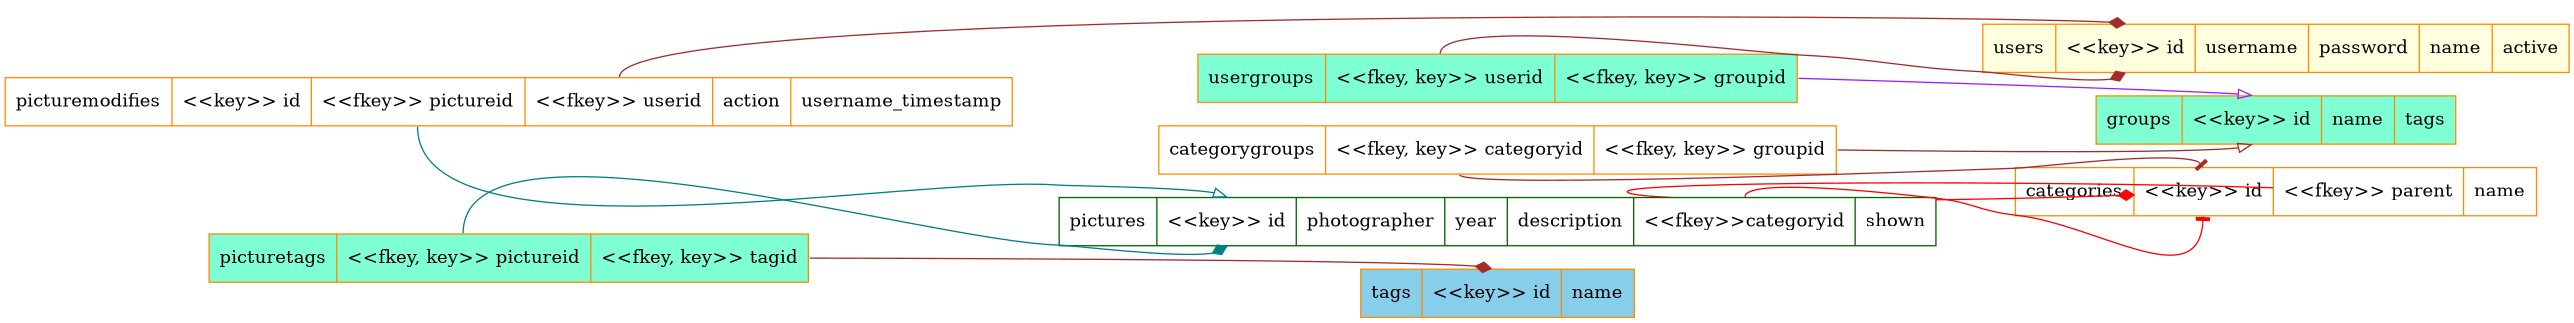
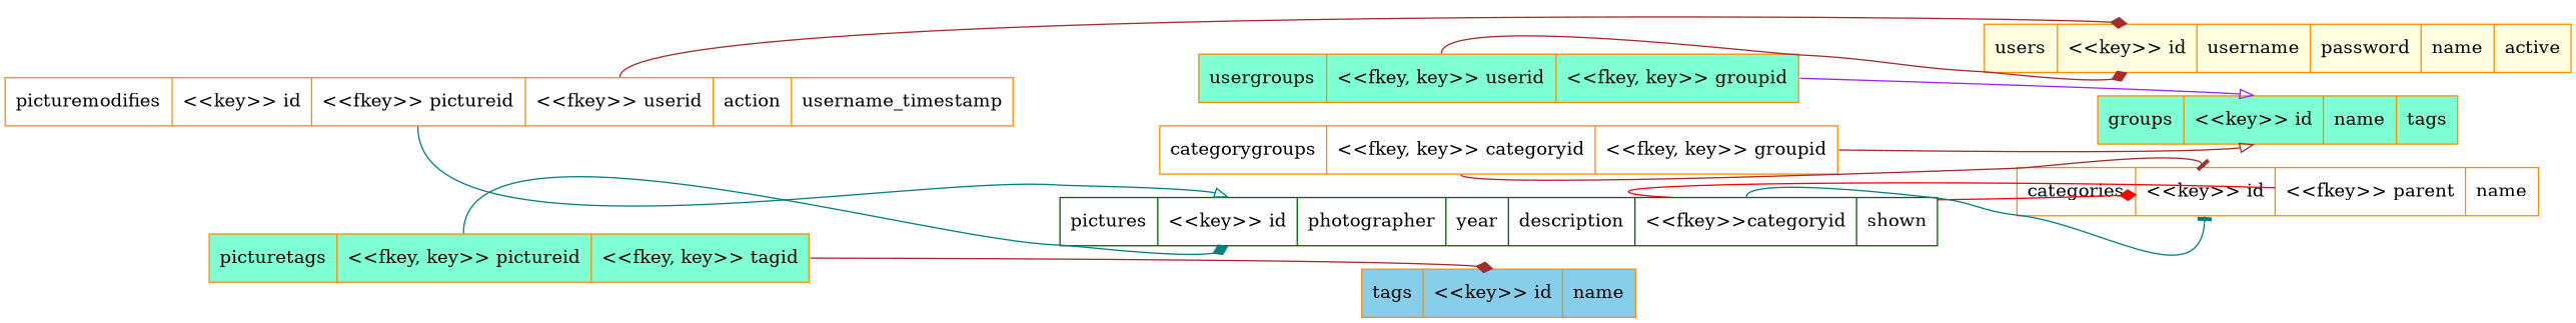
  strict digraph {
    rankdir=LR
    node [color=darkorange fillcolor=white shape=record style=filled]
    edge [arrowhead=diamond color=brown headport=pkey tailport=pkey1]
    n1 [fillcolor=lightyellow label="{users|<pkey> \<\<key\>\> id\l|username\l|password\l|name\l|active\l}"]
    n2 [fillcolor=aquamarine label="{groups|<pkey> \<\<key\>\> id\l|name\l|tags\l}"]
    n3 [fillcolor=aquamarine label="{usergroups|<pkey1> \<\<fkey, key\>\> userid\l|<pkey2> \<\<fkey, key\>\> groupid\l}"]
    n4 [label="{categories|<pkey> \<\<key\>\> id\l|<fkey> \<\<fkey\>\> parent\l|name\l}"]
    n5 [color=darkgreen label="{pictures|<pkey> \<\<key\>\> id\l|photographer\l|year\l|description\l|<fkey> \<\<fkey\>\>categoryid\l|shown\l}"]
    n6 [label="{categorygroups|<pkey1> \<\<fkey, key\>\> categoryid\l|<pkey2> \<\<fkey, key\>\> groupid\l}"]
    n7 [fillcolor=skyblue label="{tags|<pkey> \<\<key\>\> id\l|name\l}"]
    n8 [fillcolor=aquamarine label="{picturetags|<pkey1> \<\<fkey, key\>\> pictureid\l|<pkey2> \<\<fkey, key\>\> tagid\l}"]
    n9 [label="{picturemodifies|<pkey> \<\<key\>\> id\l|<fkey1> \<\<fkey\>\> pictureid\l|<fkey2> \<\<fkey\>\> userid\l|action\l|username_timestamp\l}"]
    n3 -> n1 [weight=8]
    n3 -> n2 [arrowhead=onormal color=purple tailport=pkey2 weight=8]
    n4 -> n4 [color=red tailport=fkey]
-   n5 -> n4 [arrowhead=tee color=red tailport=fkey]
+   n5 -> n4 [arrowhead=tee color=teal tailport=fkey]
    n6 -> n2 [arrowhead=onormal tailport=pkey2 weight=8]
    n6 -> n4 [arrowhead=tee weight=8]
    n8 -> n5 [color=teal]
    n8 -> n7 [tailport=pkey2]
    n9 -> n1 [tailport=fkey2]
    n9 -> n5 [arrowhead=onormal color=teal tailport=fkey1]
  }
